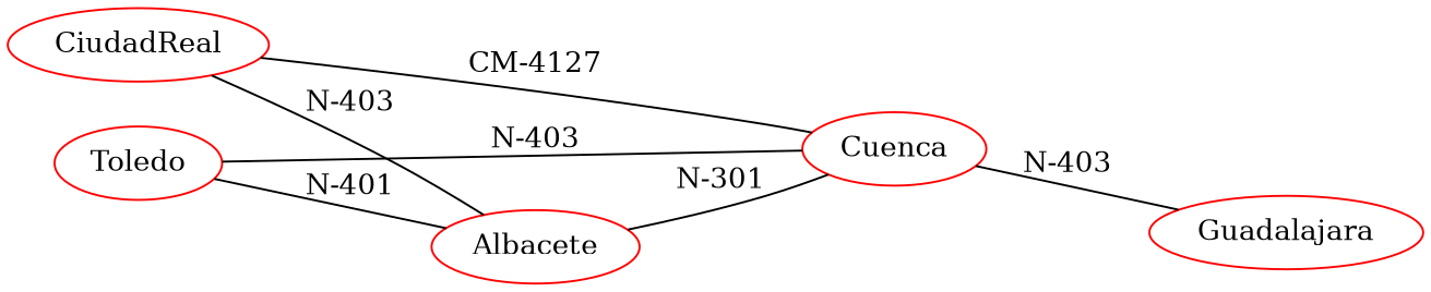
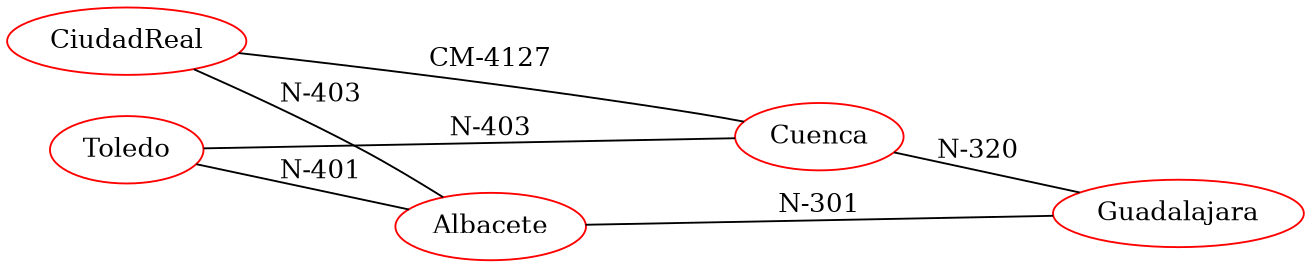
  strict graph {
    rankdir=LR
    node [color=red]
    edge [style=solid]
    n1 [label=Toledo]
    n2 [label=Cuenca]
    n3 [label=Albacete]
    n4 [label=CiudadReal]
    n5 [label=Guadalajara]
    n1 -- n2 [label="N-403"]
    n1 -- n3 [label="N-401"]
-   n2 -- n5 [label="N-403"]
-   n3 -- n2 [label="N-301"]
+   n2 -- n5 [label="N-320"]
+   n3 -- n5 [label="N-301"]
    n4 -- n2 [label="CM-4127"]
    n4 -- n3 [label="N-403"]
  }
